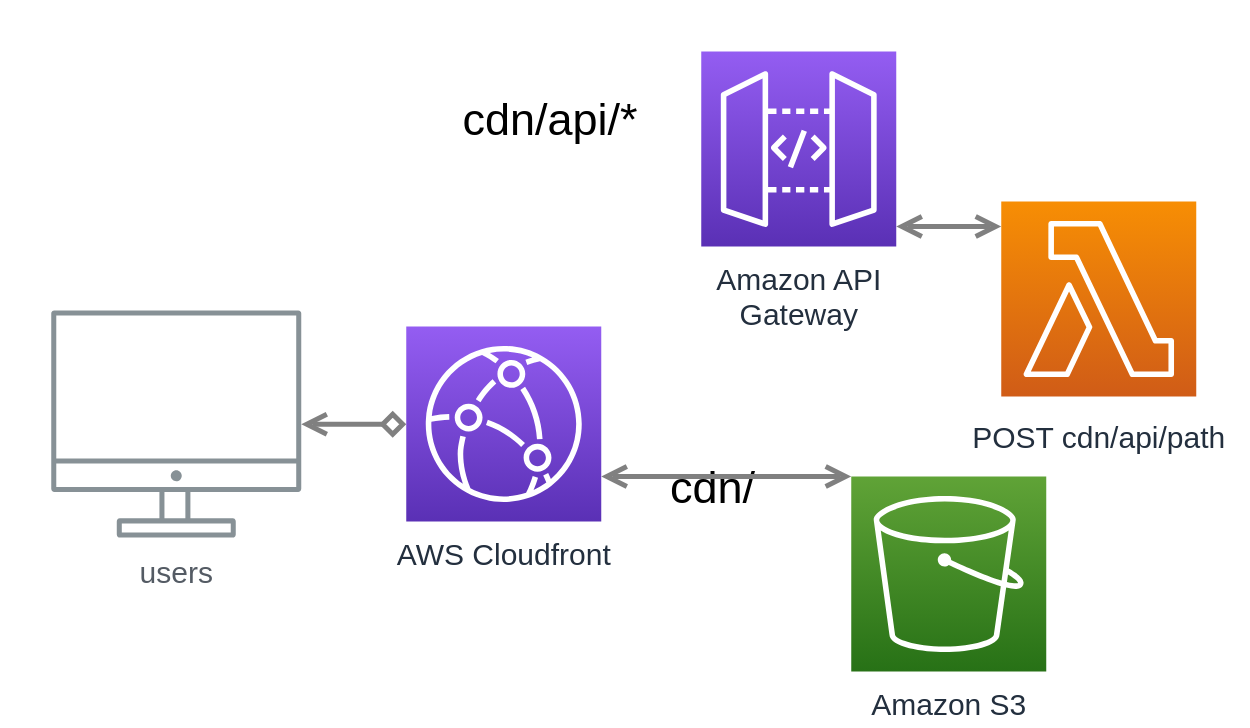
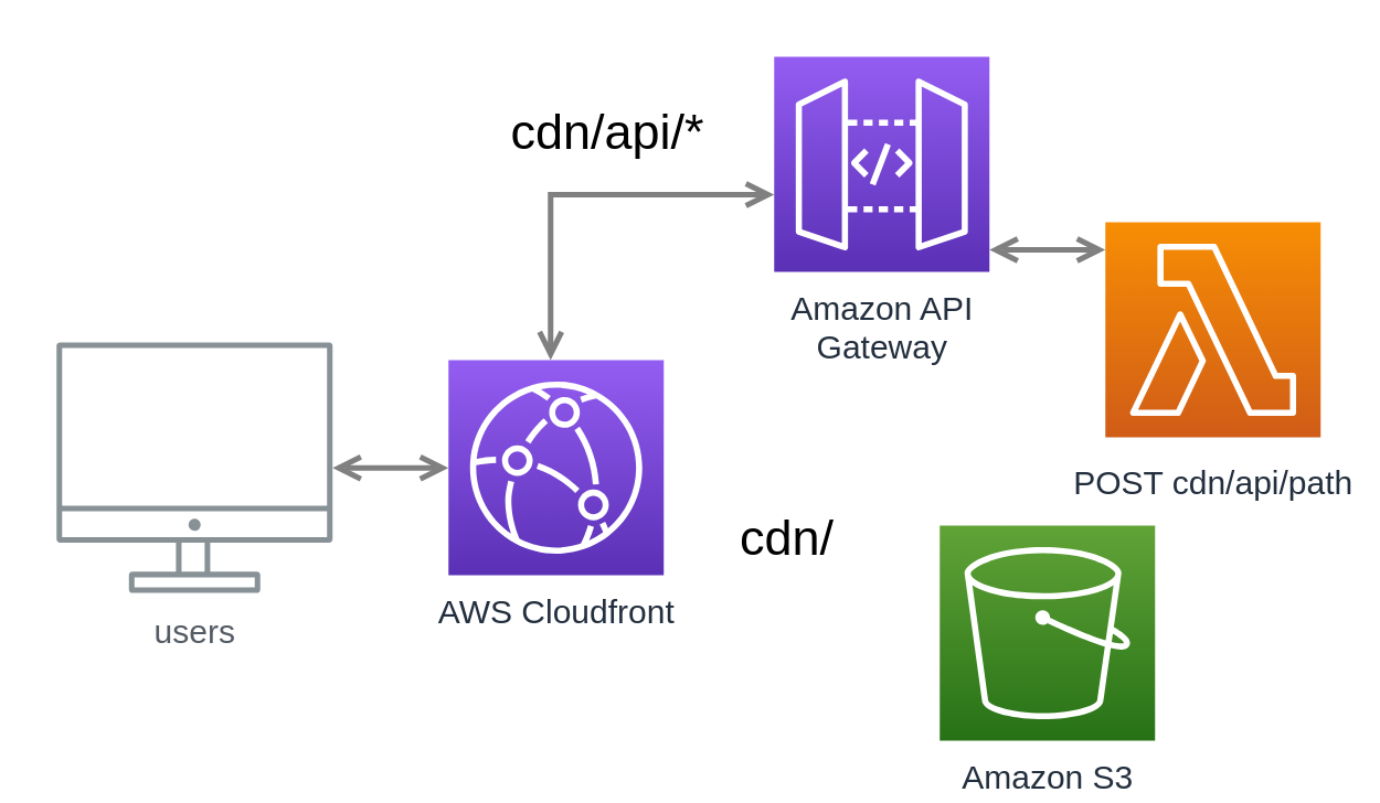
  <mxCell id="0" />
  <mxCell id="1" parent="0" />
- <mxCell id="2" style="edgeStyle=orthogonalEdgeStyle;rounded=0;orthogonalLoop=1;jettySize=auto;html=1;startArrow=open;startFill=0;endArrow=diamond;endFill=0;strokeWidth=2;strokeColor=#808080;" edge="1" parent="1" source="4" target="8"><mxGeometry relative="1" as="geometry"><Array as="points"><mxPoint x="150" y="169" /><mxPoint x="150" y="169" /></Array></mxGeometry></mxCell>
+ <mxCell id="2" style="edgeStyle=orthogonalEdgeStyle;rounded=0;orthogonalLoop=1;jettySize=auto;html=1;startArrow=open;startFill=0;endArrow=open;endFill=0;strokeWidth=2;strokeColor=#808080;" edge="1" parent="1" source="4" target="8"><mxGeometry relative="1" as="geometry"><Array as="points"><mxPoint x="150" y="169" /><mxPoint x="150" y="169" /></Array></mxGeometry></mxCell>
  <mxCell id="3" style="edgeStyle=orthogonalEdgeStyle;rounded=0;orthogonalLoop=1;jettySize=auto;html=1;startArrow=open;startFill=0;endArrow=open;endFill=0;strokeWidth=2;strokeColor=#808080;" edge="1" parent="1" source="5" target="6"><mxGeometry relative="1" as="geometry"><mxPoint x="370" y="90" as="targetPoint" /><Array as="points"><mxPoint x="390" y="90" /><mxPoint x="390" y="90" /></Array></mxGeometry></mxCell>
  <mxCell id="4" value="users" style="outlineConnect=0;gradientColor=none;fontColor=#545B64;strokeColor=none;fillColor=#879196;dashed=0;verticalLabelPosition=bottom;verticalAlign=top;align=center;html=1;fontSize=12;fontStyle=0;aspect=fixed;shape=mxgraph.aws4.illustration_desktop;pointerEvents=1;labelBackgroundColor=#ffffff;" vertex="1" parent="1"><mxGeometry x="20" y="123.5" width="100" height="91" as="geometry" /></mxCell>
  <mxCell id="5" value="POST cdn/api/path" style="outlineConnect=0;fontColor=#232F3E;gradientColor=#F78E04;gradientDirection=north;fillColor=#D05C17;strokeColor=#ffffff;dashed=0;verticalLabelPosition=bottom;verticalAlign=top;align=center;html=1;fontSize=12;fontStyle=0;aspect=fixed;shape=mxgraph.aws4.resourceIcon;resIcon=mxgraph.aws4.lambda;labelBackgroundColor=#ffffff;spacingTop=3;" vertex="1" parent="1"><mxGeometry x="400" y="80" width="78" height="78" as="geometry" /></mxCell>
  <mxCell id="6" value="Amazon API&lt;br&gt;Gateway&lt;br&gt;" style="outlineConnect=0;fontColor=#232F3E;gradientColor=#945DF2;gradientDirection=north;fillColor=#5A30B5;strokeColor=#ffffff;dashed=0;verticalLabelPosition=bottom;verticalAlign=top;align=center;html=1;fontSize=12;fontStyle=0;aspect=fixed;shape=mxgraph.aws4.resourceIcon;resIcon=mxgraph.aws4.api_gateway;labelBackgroundColor=#ffffff;" vertex="1" parent="1"><mxGeometry x="280" y="20" width="78" height="78" as="geometry" /></mxCell>
  <mxCell id="7" value="Amazon S3" style="outlineConnect=0;fontColor=#232F3E;gradientColor=#60A337;gradientDirection=north;fillColor=#277116;strokeColor=#ffffff;dashed=0;verticalLabelPosition=bottom;verticalAlign=top;align=center;html=1;fontSize=12;fontStyle=0;aspect=fixed;shape=mxgraph.aws4.resourceIcon;resIcon=mxgraph.aws4.s3;labelBackgroundColor=#ffffff;" vertex="1" parent="1"><mxGeometry x="340" y="190" width="78" height="78" as="geometry" /></mxCell>
  <mxCell id="8" value="AWS Cloudfront" style="outlineConnect=0;fontColor=#232F3E;gradientColor=#945DF2;gradientDirection=north;fillColor=#5A30B5;strokeColor=#ffffff;dashed=0;verticalLabelPosition=bottom;verticalAlign=top;align=center;html=1;fontSize=12;fontStyle=0;aspect=fixed;shape=mxgraph.aws4.resourceIcon;resIcon=mxgraph.aws4.cloudfront;" vertex="1" parent="1"><mxGeometry x="162" y="130" width="78" height="78" as="geometry" /></mxCell>
+ <mxCell id="9" style="edgeStyle=orthogonalEdgeStyle;rounded=0;orthogonalLoop=1;jettySize=auto;html=1;startArrow=open;startFill=0;endArrow=open;endFill=0;strokeWidth=2;strokeColor=#808080;" edge="1" parent="1" source="8" target="6"><mxGeometry relative="1" as="geometry"><Array as="points"><mxPoint x="199" y="70" /></Array><mxPoint x="70" y="300" as="sourcePoint" /><mxPoint x="140" y="265.5" as="targetPoint" /></mxGeometry></mxCell>
  <mxCell id="10" value="&lt;font style=&quot;font-size: 18px&quot;&gt;cdn/&lt;/font&gt;" style="text;html=1;strokeColor=none;fillColor=none;align=center;verticalAlign=middle;whiteSpace=wrap;rounded=0;" vertex="1" parent="1"><mxGeometry x="265" y="185" width="40" height="20" as="geometry" /></mxCell>
  <mxCell id="11" value="&lt;font style=&quot;font-size: 18px&quot;&gt;cdn/api/*&lt;/font&gt;" style="text;html=1;strokeColor=none;fillColor=none;align=center;verticalAlign=middle;whiteSpace=wrap;rounded=0;" vertex="1" parent="1"><mxGeometry x="200" y="38" width="40" height="20" as="geometry" /></mxCell>
- <mxCell id="12" style="edgeStyle=orthogonalEdgeStyle;rounded=0;orthogonalLoop=1;jettySize=auto;html=1;startArrow=open;startFill=0;endArrow=open;endFill=0;strokeWidth=2;strokeColor=#808080;" edge="1" parent="1" source="8" target="7"><mxGeometry relative="1" as="geometry"><Array as="points"><mxPoint x="290" y="190" /><mxPoint x="290" y="190" /></Array><mxPoint x="209" y="310" as="sourcePoint" /><mxPoint x="290" y="250" as="targetPoint" /></mxGeometry></mxCell>
